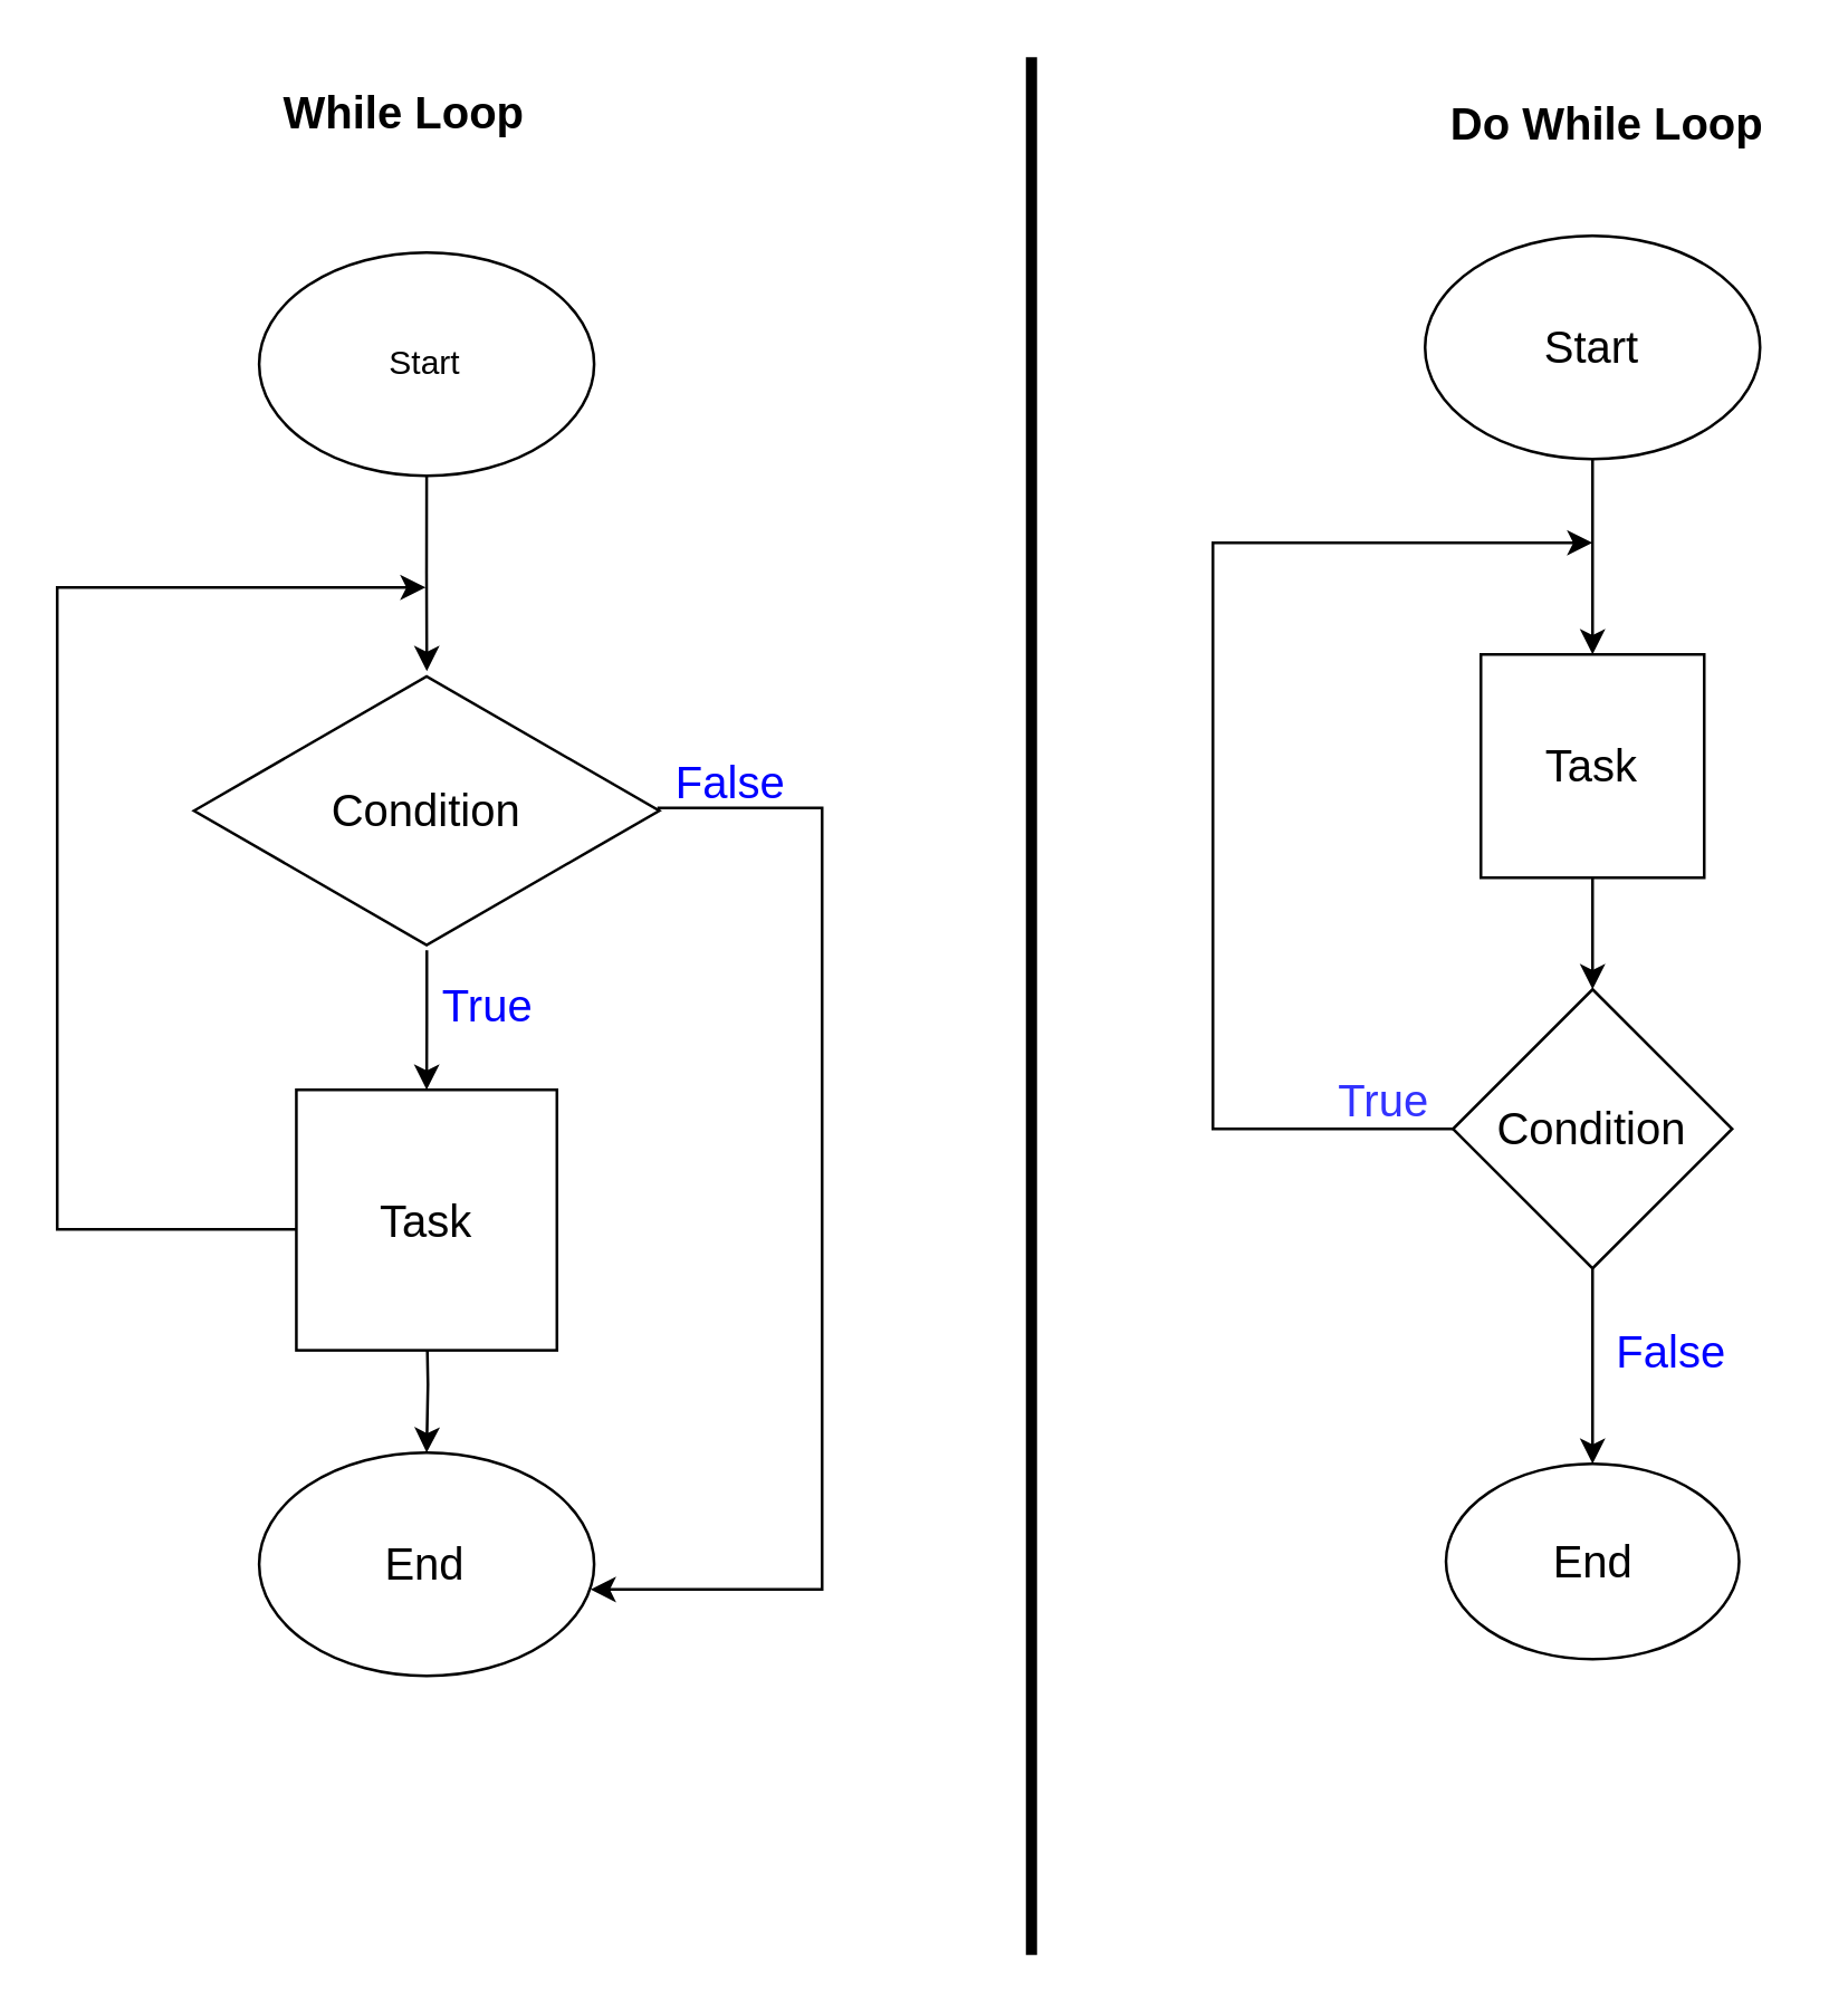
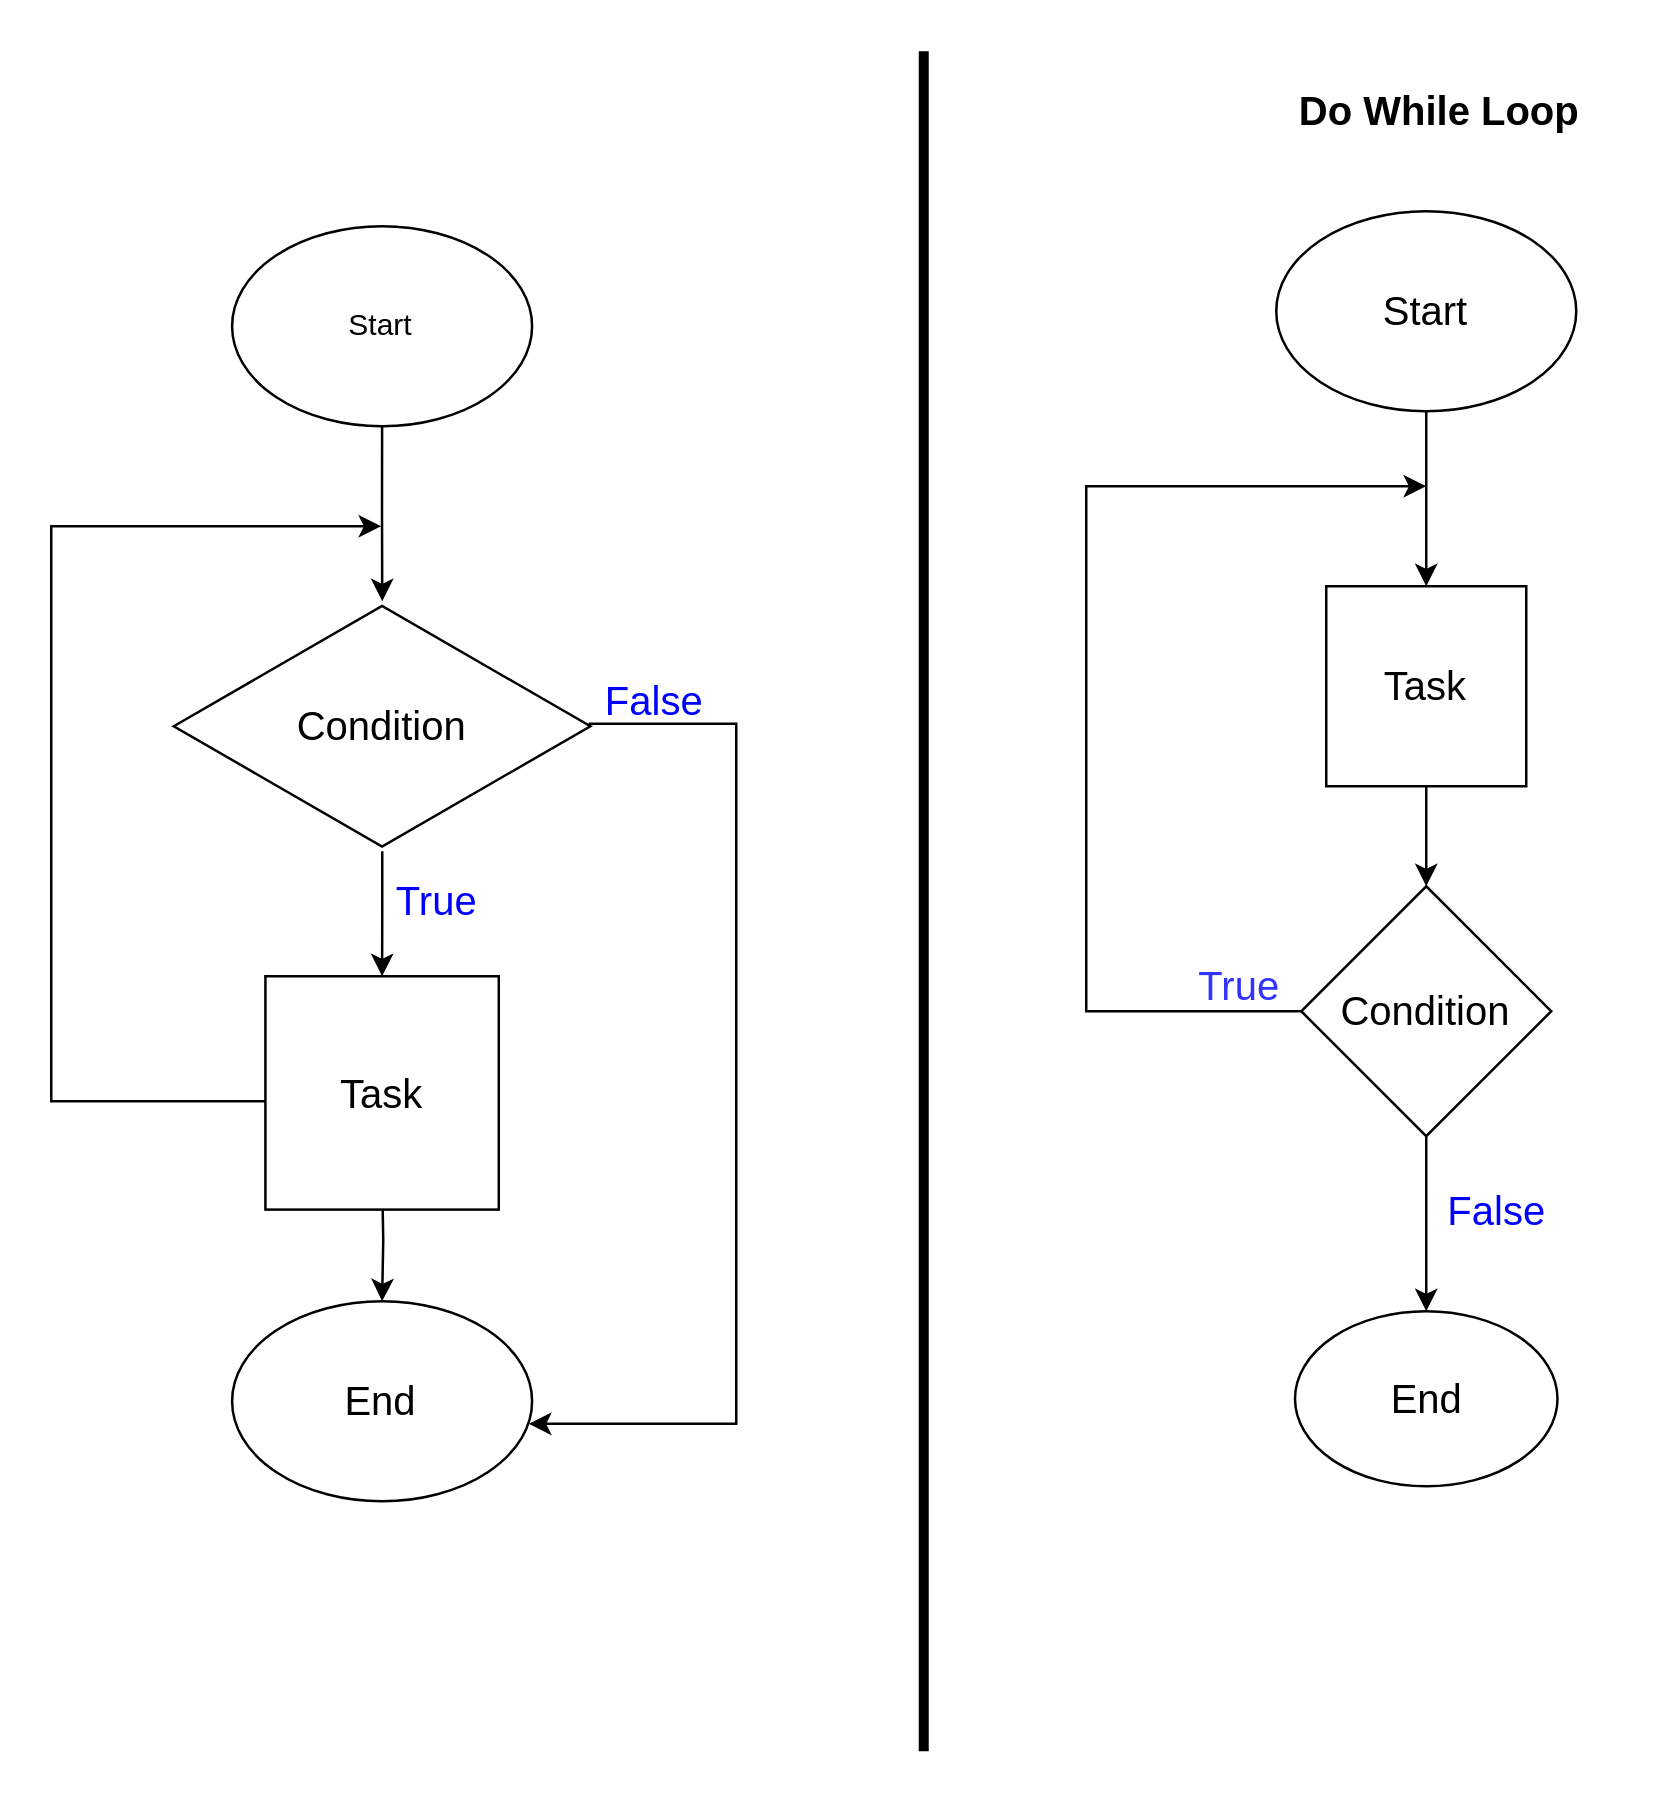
  <mxCell id="0" />
  <mxCell id="1" parent="0" />
  <mxCell id="2" style="edgeStyle=orthogonalEdgeStyle;rounded=0;orthogonalLoop=1;jettySize=auto;html=1;fontSize=16;" edge="1" parent="1" source="3" target="7"><mxGeometry relative="1" as="geometry" /></mxCell>
  <mxCell id="3" value="Start" style="ellipse;whiteSpace=wrap;html=1;" vertex="1" parent="1"><mxGeometry x="92.34" y="90" width="120" height="80" as="geometry" /></mxCell>
- <mxCell id="4" value="&lt;b&gt;&lt;font style=&quot;font-size: 16px&quot;&gt;While Loop&lt;/font&gt;&lt;/b&gt;" style="text;html=1;align=center;verticalAlign=middle;resizable=0;points=[];autosize=1;strokeColor=none;fillColor=none;" vertex="1" parent="1"><mxGeometry x="94" y="30" width="100" height="20" as="geometry" /></mxCell>
  <mxCell id="5" style="edgeStyle=orthogonalEdgeStyle;rounded=0;orthogonalLoop=1;jettySize=auto;html=1;entryX=0.5;entryY=0;entryDx=0;entryDy=0;fontSize=16;" edge="1" parent="1" source="7"><mxGeometry relative="1" as="geometry"><mxPoint x="152.34" y="390" as="targetPoint" /></mxGeometry></mxCell>
  <mxCell id="6" style="edgeStyle=orthogonalEdgeStyle;rounded=0;orthogonalLoop=1;jettySize=auto;html=1;fontSize=16;fontColor=#0000FF;entryX=0.989;entryY=0.613;entryDx=0;entryDy=0;entryPerimeter=0;exitX=0.996;exitY=0.49;exitDx=0;exitDy=0;exitPerimeter=0;" edge="1" parent="1" source="7" target="10"><mxGeometry relative="1" as="geometry"><mxPoint x="264" y="570" as="targetPoint" /><Array as="points"><mxPoint x="294" y="289" /><mxPoint x="294" y="569" /></Array></mxGeometry></mxCell>
  <mxCell id="7" value="Condition" style="html=1;whiteSpace=wrap;aspect=fixed;shape=isoRectangle;fontSize=16;" vertex="1" parent="1"><mxGeometry x="69" y="240" width="166.67" height="100" as="geometry" /></mxCell>
  <mxCell id="8" style="edgeStyle=orthogonalEdgeStyle;rounded=0;orthogonalLoop=1;jettySize=auto;html=1;entryX=0.5;entryY=0;entryDx=0;entryDy=0;fontSize=16;" edge="1" parent="1" target="10"><mxGeometry relative="1" as="geometry"><mxPoint x="152.34" y="470" as="sourcePoint" /></mxGeometry></mxCell>
  <mxCell id="9" style="edgeStyle=orthogonalEdgeStyle;rounded=0;orthogonalLoop=1;jettySize=auto;html=1;fontSize=16;" edge="1" parent="1" source="13"><mxGeometry relative="1" as="geometry"><mxPoint x="152" y="210" as="targetPoint" /><mxPoint x="92.34" y="400" as="sourcePoint" /><Array as="points"><mxPoint x="20" y="440" /><mxPoint x="20" y="210" /></Array></mxGeometry></mxCell>
  <mxCell id="10" value="End" style="ellipse;whiteSpace=wrap;html=1;fontSize=16;" vertex="1" parent="1"><mxGeometry x="92.34" y="520" width="120" height="80" as="geometry" /></mxCell>
  <mxCell id="11" value="&lt;font color=&quot;#0000ff&quot;&gt;False&lt;/font&gt;" style="text;html=1;align=center;verticalAlign=middle;resizable=0;points=[];autosize=1;strokeColor=none;fillColor=none;fontSize=16;" vertex="1" parent="1"><mxGeometry x="235.67" y="270" width="50" height="20" as="geometry" /></mxCell>
  <mxCell id="12" value="&lt;font color=&quot;#0000ff&quot;&gt;True&lt;/font&gt;" style="text;html=1;align=center;verticalAlign=middle;resizable=0;points=[];autosize=1;strokeColor=none;fillColor=none;fontSize=16;" vertex="1" parent="1"><mxGeometry x="149" y="350" width="50" height="20" as="geometry" /></mxCell>
  <mxCell id="13" value="Task" style="whiteSpace=wrap;html=1;aspect=fixed;fontSize=16;" vertex="1" parent="1"><mxGeometry x="105.67" y="390" width="93.34" height="93.34" as="geometry" /></mxCell>
  <mxCell id="14" value="" style="line;strokeWidth=4;direction=south;html=1;perimeter=backbonePerimeter;points=[];outlineConnect=0;fontSize=16;" vertex="1" parent="1"><mxGeometry x="364" y="20" width="10" height="680" as="geometry" /></mxCell>
  <mxCell id="15" value="&lt;b&gt;Do While Loop&lt;/b&gt;" style="text;html=1;align=center;verticalAlign=middle;resizable=0;points=[];autosize=1;strokeColor=none;fillColor=none;fontSize=16;" vertex="1" parent="1"><mxGeometry x="510" y="34" width="130" height="20" as="geometry" /></mxCell>
  <mxCell id="16" style="edgeStyle=orthogonalEdgeStyle;rounded=0;orthogonalLoop=1;jettySize=auto;html=1;entryX=0.5;entryY=0;entryDx=0;entryDy=0;fontSize=16;" edge="1" parent="1" source="17" target="19"><mxGeometry relative="1" as="geometry" /></mxCell>
  <mxCell id="17" value="Start" style="ellipse;whiteSpace=wrap;html=1;fontSize=16;" vertex="1" parent="1"><mxGeometry x="510" y="84" width="120" height="80" as="geometry" /></mxCell>
  <mxCell id="18" style="edgeStyle=orthogonalEdgeStyle;rounded=0;orthogonalLoop=1;jettySize=auto;html=1;entryX=0.5;entryY=0;entryDx=0;entryDy=0;fontSize=16;" edge="1" parent="1" source="19" target="22"><mxGeometry relative="1" as="geometry" /></mxCell>
  <mxCell id="19" value="Task" style="whiteSpace=wrap;html=1;aspect=fixed;fontSize=16;" vertex="1" parent="1"><mxGeometry x="530" y="234" width="80" height="80" as="geometry" /></mxCell>
  <mxCell id="20" style="edgeStyle=orthogonalEdgeStyle;rounded=0;orthogonalLoop=1;jettySize=auto;html=1;fontSize=16;" edge="1" parent="1" source="22"><mxGeometry relative="1" as="geometry"><mxPoint x="570" y="194" as="targetPoint" /><Array as="points"><mxPoint x="434" y="404" /><mxPoint x="434" y="194" /></Array></mxGeometry></mxCell>
  <mxCell id="21" style="edgeStyle=orthogonalEdgeStyle;rounded=0;orthogonalLoop=1;jettySize=auto;html=1;entryX=0.5;entryY=0;entryDx=0;entryDy=0;fontSize=16;" edge="1" parent="1" source="22" target="23"><mxGeometry relative="1" as="geometry" /></mxCell>
  <mxCell id="22" value="Condition" style="rhombus;whiteSpace=wrap;html=1;fontSize=16;" vertex="1" parent="1"><mxGeometry x="520" y="354" width="100" height="100" as="geometry" /></mxCell>
  <mxCell id="23" value="End" style="ellipse;whiteSpace=wrap;html=1;fontSize=16;" vertex="1" parent="1"><mxGeometry x="517.5" y="524" width="105" height="70" as="geometry" /></mxCell>
  <mxCell id="24" value="&lt;font color=&quot;#0000ff&quot;&gt;False&lt;/font&gt;" style="text;html=1;align=center;verticalAlign=middle;resizable=0;points=[];autosize=1;strokeColor=none;fillColor=none;fontSize=16;" vertex="1" parent="1"><mxGeometry x="572.5" y="474" width="50" height="20" as="geometry" /></mxCell>
  <mxCell id="25" value="&lt;font color=&quot;#3333ff&quot;&gt;True&lt;/font&gt;" style="text;html=1;align=center;verticalAlign=middle;resizable=0;points=[];autosize=1;strokeColor=none;fillColor=none;fontSize=16;" vertex="1" parent="1"><mxGeometry x="470" y="384" width="50" height="20" as="geometry" /></mxCell>
